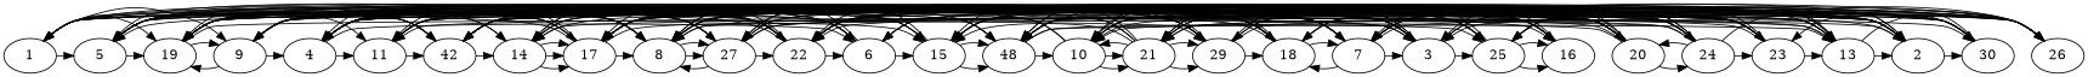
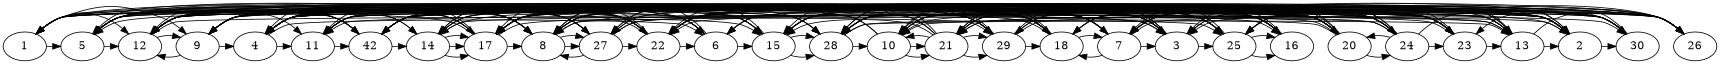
  digraph {
    edge [constraint=false]
    n1 [label=1]
    n2 [label=5]
    n3 [label=9]
    n4 [label=17]
-   n5 [label=19]
+   n5 [label=12]
    n6 [label=22]
    n7 [label=27]
    n8 [label=11]
    n9 [label=42]
    n10 [label=14]
    n11 [label=4]
    n12 [label=8]
-   n13 [label=48]
+   n13 [label=28]
    n14 [label=6]
    n15 [label=15]
    n16 [label=7]
    n17 [label=20]
    n18 [label=2]
    n19 [label=3]
    n20 [label=29]
    n21 [label=16]
    n22 [label=23]
    n23 [label=18]
    n24 [label=10]
    n25 [label=21]
    n26 [label=25]
    n27 [label=30]
    n28 [label=24]
    n29 [label=26]
    n30 [label=13]
    n1 -> n2
    n1 -> n3
    n1 -> n4
    n1 -> n5
    n1 -> n6
    n1 -> n7
    n2 -> n5
    n2 -> n6
    n2 -> n7
    n2 -> n8
    n2 -> n9
    n2 -> n10
    n3 -> n5
    n3 -> n11
    n3 -> n12
    n3 -> n13
    n3 -> n14
    n3 -> n15
    n3 -> n16
    n3 -> n17
    n4 -> n2
    n4 -> n2
    n4 -> n5
    n4 -> n11
    n4 -> n12
    n4 -> n15
    n4 -> n18
    n4 -> n19
    n4 -> n20
    n5 -> n3
    n5 -> n13
    n5 -> n16
    n5 -> n17
    n5 -> n19
    n5 -> n20
    n5 -> n21
    n5 -> n22
    n5 -> n23
    n6 -> n3
    n6 -> n4
    n6 -> n5
    n6 -> n8
    n6 -> n10
    n6 -> n10
    n6 -> n14
    n7 -> n6
    n7 -> n9
    n7 -> n11
    n7 -> n12
    n7 -> n19
    n7 -> n21
    n8 -> n9
    n8 -> n12
    n8 -> n17
    n8 -> n29
    n9 -> n1
    n9 -> n5
    n9 -> n10
    n9 -> n12
    n9 -> n18
    n9 -> n28
    n9 -> n30
    n10 -> n4
    n10 -> n4
    n10 -> n4
    n10 -> n15
    n10 -> n18
    n10 -> n18
    n10 -> n22
    n11 -> n8
    n11 -> n9
    n11 -> n10
    n11 -> n12
    n11 -> n14
    n11 -> n18
    n11 -> n21
    n11 -> n22
    n11 -> n27
    n11 -> n28
    n12 -> n2
    n12 -> n7
    n12 -> n7
    n12 -> n13
    n12 -> n18
    n12 -> n19
    n13 -> n24
    n13 -> n26
    n13 -> n26
    n13 -> n30
    n13 -> n30
    n14 -> n2
    n14 -> n5
    n14 -> n11
    n14 -> n11
    n14 -> n15
    n15 -> n4
    n15 -> n4
    n15 -> n13
    n15 -> n13
    n15 -> n20
    n15 -> n23
    n16 -> n1
    n16 -> n4
    n16 -> n12
    n16 -> n13
    n16 -> n19
    n16 -> n23
    n16 -> n26
    n16 -> n27
    n16 -> n28
    n16 -> n29
    n17 -> n1
    n17 -> n2
    n17 -> n4
    n17 -> n6
    n17 -> n6
    n17 -> n20
    n17 -> n24
    n17 -> n24
    n17 -> n24
    n17 -> n26
    n17 -> n28
    n18 -> n8
    n18 -> n19
    n18 -> n19
    n18 -> n24
    n18 -> n25
    n18 -> n26
    n18 -> n27
    n19 -> n2
    n19 -> n6
    n19 -> n7
    n19 -> n9
    n19 -> n11
    n19 -> n12
    n19 -> n13
    n19 -> n26
    n19 -> n28
    n19 -> n29
    n20 -> n5
    n20 -> n9
    n20 -> n12
    n20 -> n13
    n20 -> n23
    n20 -> n30
    n20 -> n30
    n21 -> n6
    n21 -> n7
    n21 -> n16
    n21 -> n20
    n21 -> n23
    n21 -> n25
    n22 -> n1
    n22 -> n8
    n22 -> n15
    n22 -> n16
    n22 -> n25
    n22 -> n25
    n22 -> n30
    n23 -> n4
    n23 -> n6
    n23 -> n7
    n23 -> n9
    n23 -> n12
    n23 -> n16
    n23 -> n22
    n23 -> n24
    n23 -> n24
    n24 -> n3
    n24 -> n10
    n24 -> n25
    n24 -> n25
    n24 -> n29
    n25 -> n3
    n25 -> n15
    n25 -> n15
    n25 -> n15
    n25 -> n20
    n25 -> n20
    n25 -> n24
    n26 -> n6
    n26 -> n13
    n26 -> n15
    n26 -> n21
    n26 -> n21
    n27 -> n6
    n27 -> n9
    n27 -> n13
    n27 -> n14
    n27 -> n16
    n27 -> n25
    n27 -> n26
    n28 -> n1
    n28 -> n5
    n28 -> n12
    n28 -> n12
    n28 -> n14
    n28 -> n17
    n28 -> n22
    n28 -> n25
    n28 -> n25
    n28 -> n29
    n29 -> n1
    n29 -> n2
    n29 -> n6
    n29 -> n7
    n29 -> n14
    n29 -> n22
    n29 -> n23
    n30 -> n3
    n30 -> n8
    n30 -> n8
    n30 -> n13
    n30 -> n18
    n30 -> n26
    n30 -> n27
  }
